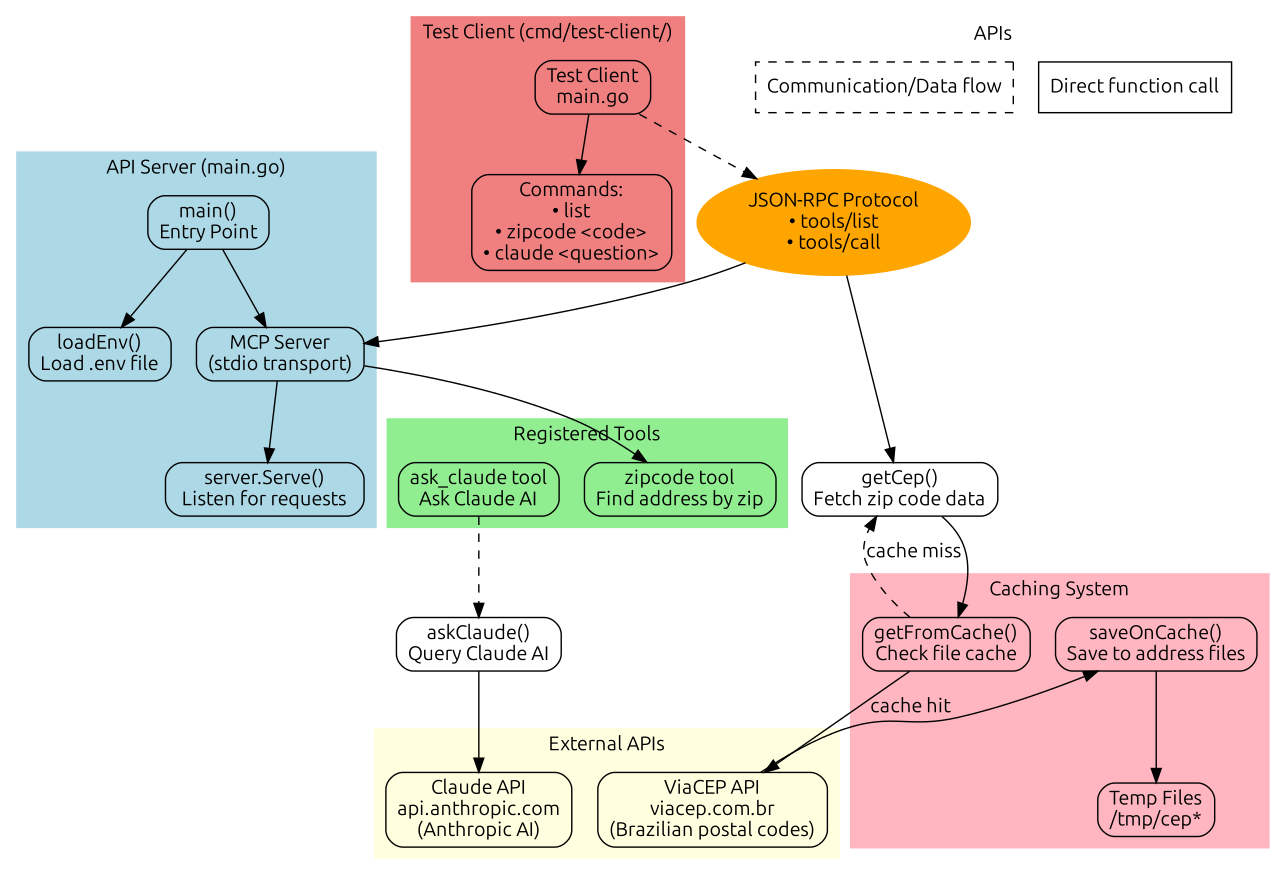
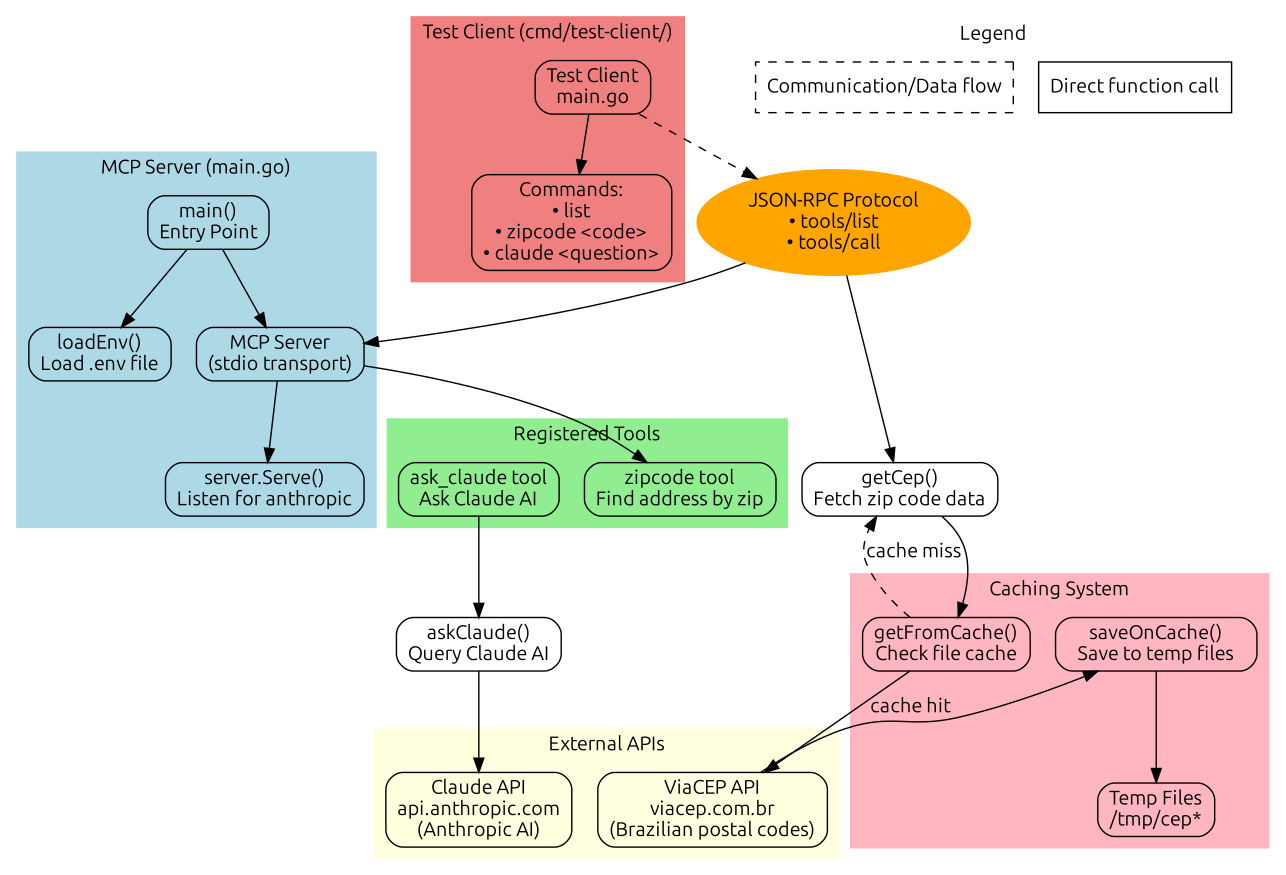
  digraph {
    fontname=Ubuntu
    rankdir=TB
    node [fontname=Ubuntu shape=box style=rounded]
    edge [fontname=Ubuntu]
    n1 [label="main()\nEntry Point"]
    n2 [label="loadEnv()\nLoad .env file"]
    n3 [label="MCP Server\n(stdio transport)"]
-   n4 [label="server.Serve()\nListen for requests"]
+   n4 [label="server.Serve()\nListen for anthropic"]
    n5 [label="zipcode tool\nFind address by zip"]
    n6 [label="ask_claude tool\nAsk Claude AI"]
    n7 [label="ViaCEP API\nviacep.com.br\n(Brazilian postal codes)"]
    n8 [label="Claude API\napi.anthropic.com\n(Anthropic AI)"]
    n9 [label="getFromCache()\nCheck file cache"]
-   n10 [label="saveOnCache()\nSave to address files"]
+   n10 [label="saveOnCache()\nSave to temp files"]
    n11 [label="Temp Files\n/tmp/cep*"]
    n12 [label="Test Client\nmain.go"]
    n13 [label="Commands:\n• list\n• zipcode <code>\n• claude <question>"]
    n14 [label="Direct function call" style=solid]
    n15 [label="Communication/Data flow" style=dashed]
    n16 [label="askClaude()\nQuery Claude AI"]
    n17 [label="getCep()\nFetch zip code data"]
    n18 [color=orange label="JSON-RPC Protocol\n• tools/list\n• tools/call" shape=ellipse style=filled]
    subgraph cluster_1 {
      color=lightblue
-     label="API Server (main.go)"
+     label="MCP Server (main.go)"
      style=filled
      n1
      n2
      n3
      n4
    }
    subgraph cluster_2 {
      color=lightgreen
      label="Registered Tools"
      style=filled
      n5
      n6
    }
    subgraph cluster_3 {
      color=lightyellow
      label="External APIs"
      style=filled
      n7
      n8
    }
    subgraph cluster_4 {
      color=lightpink
      label="Caching System"
      style=filled
      n9
      n10
      n11
    }
    subgraph cluster_5 {
      color=lightcoral
      label="Test Client (cmd/test-client/)"
      style=filled
      n12
      n13
    }
    subgraph cluster_6 {
      color=white
-     label=APIs
+     label=Legend
      style=filled
      n14
      n15
    }
    n1 -> n2
    n1 -> n3
    n3 -> n4
    n3 -> n5
-   n6 -> n16 [style=dashed]
+   n6 -> n16
    n7 -> n10
    n9 -> n7 [label="cache hit"]
    n9 -> n17 [label="cache miss" style=dashed]
    n10 -> n11
    n12 -> n13
    n12 -> n18 [style=dashed]
    n16 -> n8
    n17 -> n9
    n18 -> n3 [style=solid]
    n18 -> n17
  }
